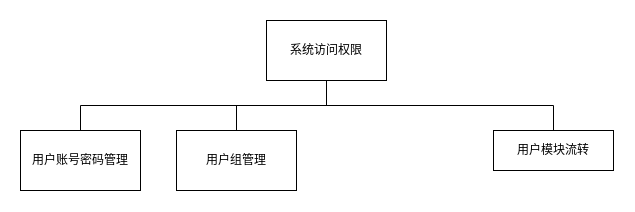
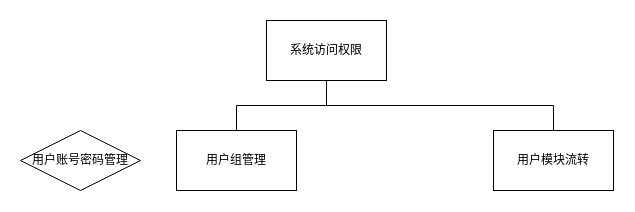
  <mxCell id="0" />
  <mxCell id="1" parent="0" />
- <mxCell id="2" style="edgeStyle=orthogonalEdgeStyle;rounded=0;orthogonalLoop=1;jettySize=auto;html=1;exitX=0.5;exitY=1;exitDx=0;exitDy=0;entryX=0.5;entryY=0;entryDx=0;entryDy=0;endArrow=none;endFill=0;" edge="1" parent="1" source="5" target="6"><mxGeometry relative="1" as="geometry" /></mxCell>
  <mxCell id="3" style="edgeStyle=orthogonalEdgeStyle;rounded=0;orthogonalLoop=1;jettySize=auto;html=1;exitX=0.5;exitY=1;exitDx=0;exitDy=0;endArrow=none;endFill=0;" edge="1" parent="1" source="5" target="7"><mxGeometry relative="1" as="geometry" /></mxCell>
  <mxCell id="4" style="edgeStyle=orthogonalEdgeStyle;rounded=0;orthogonalLoop=1;jettySize=auto;html=1;exitX=0.5;exitY=1;exitDx=0;exitDy=0;endArrow=none;endFill=0;" edge="1" parent="1" source="5" target="8"><mxGeometry relative="1" as="geometry" /></mxCell>
  <mxCell id="5" value="系统访问权限" style="rounded=0;whiteSpace=wrap;html=1;" parent="1" vertex="1"><mxGeometry x="266" y="20" width="120" height="60" as="geometry" /></mxCell>
- <mxCell id="6" value="用户账号密码管理" style="rounded=0;whiteSpace=wrap;html=1;" vertex="1" parent="1"><mxGeometry x="20" y="130" width="120" height="60" as="geometry" /></mxCell>
+ <mxCell id="6" value="用户账号密码管理" style="rhombus;whiteSpace=wrap;html=1;" vertex="1" parent="1"><mxGeometry x="20" y="130" width="120" height="60" as="geometry" /></mxCell>
  <mxCell id="7" value="用户组管理" style="rounded=0;whiteSpace=wrap;html=1;" vertex="1" parent="1"><mxGeometry x="176" y="130" width="120" height="60" as="geometry" /></mxCell>
- <mxCell id="8" value="用户模块流转" style="rounded=0;whiteSpace=wrap;html=1;" vertex="1" parent="1"><mxGeometry x="493" y="130" width="120" height="40" as="geometry" /></mxCell>
+ <mxCell id="8" value="用户模块流转" style="rounded=0;whiteSpace=wrap;html=1;" vertex="1" parent="1"><mxGeometry x="493" y="130" width="120" height="60" as="geometry" /></mxCell>
